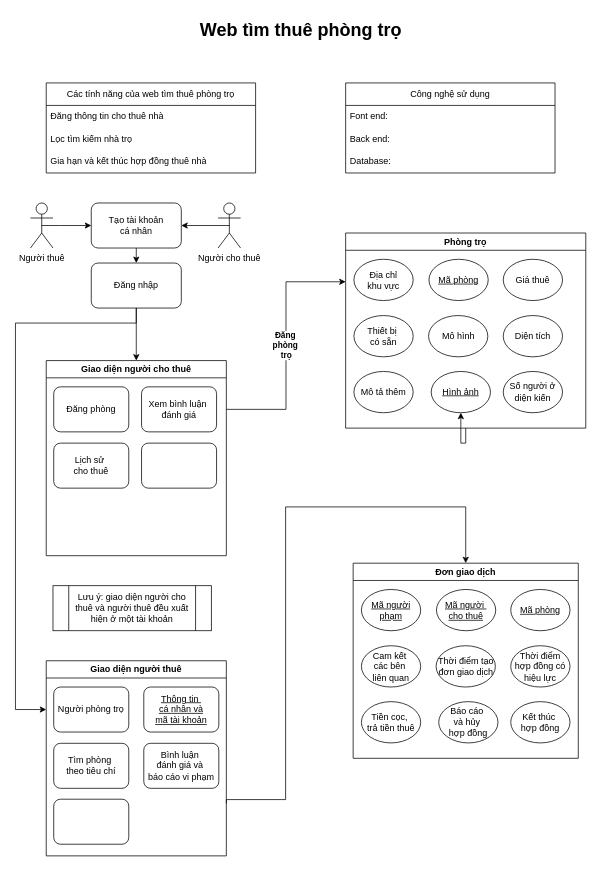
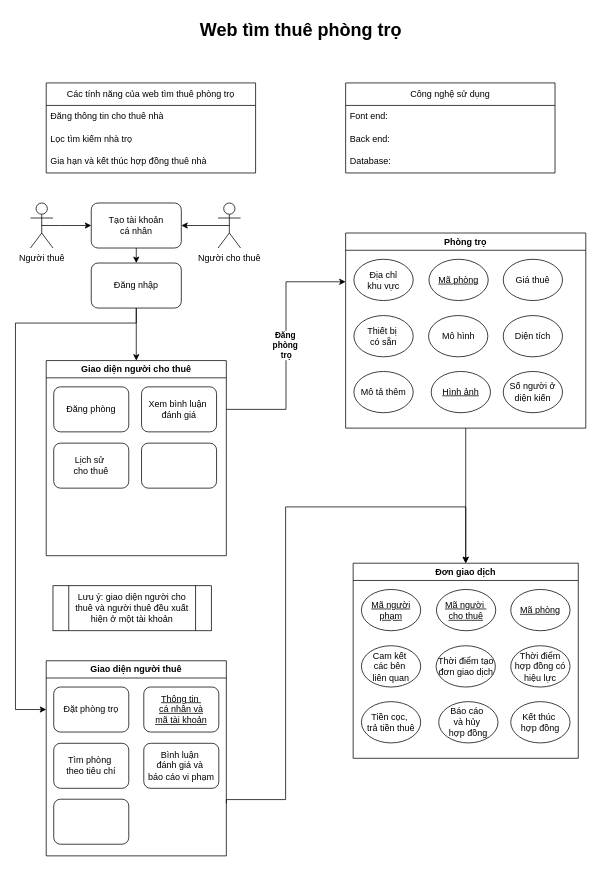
  <mxCell id="0" />
  <mxCell id="1" parent="0" />
  <mxCell id="2" style="edgeStyle=orthogonalEdgeStyle;rounded=0;orthogonalLoop=1;jettySize=auto;html=1;exitX=0.5;exitY=0.5;exitDx=0;exitDy=0;exitPerimeter=0;entryX=0;entryY=0.5;entryDx=0;entryDy=0;" edge="1" parent="1" source="3" target="27"><mxGeometry relative="1" as="geometry"><Array as="points"><mxPoint x="80" y="300" /><mxPoint x="80" y="300" /></Array></mxGeometry></mxCell>
  <mxCell id="3" value="Người thuê" style="shape=umlActor;verticalLabelPosition=bottom;verticalAlign=top;html=1;outlineConnect=0;" vertex="1" parent="1"><mxGeometry x="40" y="270" width="30" height="60" as="geometry" /></mxCell>
  <mxCell id="4" style="edgeStyle=orthogonalEdgeStyle;rounded=0;orthogonalLoop=1;jettySize=auto;html=1;exitX=0.5;exitY=0.5;exitDx=0;exitDy=0;exitPerimeter=0;entryX=1;entryY=0.5;entryDx=0;entryDy=0;" edge="1" parent="1" source="5" target="27"><mxGeometry relative="1" as="geometry"><mxPoint x="580" y="300" as="targetPoint" /><Array as="points" /></mxGeometry></mxCell>
  <mxCell id="5" value="Người cho thuê" style="shape=umlActor;verticalLabelPosition=bottom;verticalAlign=top;html=1;outlineConnect=0;" vertex="1" parent="1"><mxGeometry x="290" y="270" width="30" height="60" as="geometry" /></mxCell>
  <mxCell id="6" style="edgeStyle=orthogonalEdgeStyle;rounded=0;orthogonalLoop=1;jettySize=auto;html=1;exitX=0.5;exitY=1;exitDx=0;exitDy=0;entryX=0.5;entryY=0;entryDx=0;entryDy=0;" edge="1" parent="1" source="8" target="10"><mxGeometry relative="1" as="geometry" /></mxCell>
  <mxCell id="7" style="edgeStyle=orthogonalEdgeStyle;rounded=0;orthogonalLoop=1;jettySize=auto;html=1;exitX=0.5;exitY=1;exitDx=0;exitDy=0;entryX=0;entryY=0.25;entryDx=0;entryDy=0;" edge="1" parent="1" source="8" target="49"><mxGeometry relative="1" as="geometry"><Array as="points"><mxPoint x="181" y="430" /><mxPoint x="20" y="430" /><mxPoint x="20" y="945" /></Array></mxGeometry></mxCell>
  <mxCell id="8" value="Đăng nhập" style="rounded=1;whiteSpace=wrap;html=1;" vertex="1" parent="1"><mxGeometry x="121" y="350" width="120" height="60" as="geometry" /></mxCell>
  <mxCell id="9" value="&lt;b&gt;Đăng&amp;nbsp;&lt;/b&gt;&lt;div&gt;&lt;b&gt;phòng&amp;nbsp;&lt;/b&gt;&lt;/div&gt;&lt;div&gt;&lt;b&gt;trọ&lt;/b&gt;&lt;/div&gt;" style="edgeStyle=orthogonalEdgeStyle;rounded=0;orthogonalLoop=1;jettySize=auto;html=1;exitX=1;exitY=0.25;exitDx=0;exitDy=0;entryX=0;entryY=0.25;entryDx=0;entryDy=0;" edge="1" parent="1" source="10" target="16"><mxGeometry relative="1" as="geometry" /></mxCell>
  <mxCell id="10" value="Giao diện người cho thuê" style="swimlane;whiteSpace=wrap;html=1;" vertex="1" parent="1"><mxGeometry x="61" y="480" width="240" height="260" as="geometry"><mxRectangle x="600" y="545" width="180" height="30" as="alternateBounds" /></mxGeometry></mxCell>
  <mxCell id="11" value="Đăng phòng" style="rounded=1;whiteSpace=wrap;html=1;" vertex="1" parent="10"><mxGeometry x="10" y="35" width="100" height="60" as="geometry" /></mxCell>
  <mxCell id="12" value="Xem bình luận&amp;nbsp;&lt;div&gt;đánh giá&lt;/div&gt;" style="rounded=1;whiteSpace=wrap;html=1;" vertex="1" parent="10"><mxGeometry x="127" y="35" width="100" height="60" as="geometry" /></mxCell>
  <mxCell id="13" value="Lịch sử&amp;nbsp;&lt;div&gt;cho thuê&lt;/div&gt;" style="rounded=1;whiteSpace=wrap;html=1;" vertex="1" parent="10"><mxGeometry x="10" y="110" width="100" height="60" as="geometry" /></mxCell>
  <mxCell id="14" value="" style="rounded=1;whiteSpace=wrap;html=1;" vertex="1" parent="10"><mxGeometry x="127" y="110" width="100" height="60" as="geometry" /></mxCell>
- <mxCell id="15" style="edgeStyle=orthogonalEdgeStyle;rounded=0;orthogonalLoop=1;jettySize=auto;html=1;exitX=0.5;exitY=1;exitDx=0;exitDy=0;" edge="1" parent="1" source="16" target="23"><mxGeometry relative="1" as="geometry" /></mxCell>
+ <mxCell id="15" style="edgeStyle=orthogonalEdgeStyle;rounded=0;orthogonalLoop=1;jettySize=auto;html=1;exitX=0.5;exitY=1;exitDx=0;exitDy=0;entryX=0.5;entryY=0;entryDx=0;entryDy=0;" edge="1" parent="1" source="16" target="32"><mxGeometry relative="1" as="geometry" /></mxCell>
  <mxCell id="16" value="Phòng trọ" style="swimlane;whiteSpace=wrap;html=1;" vertex="1" parent="1"><mxGeometry x="460" y="310" width="320" height="260" as="geometry"><mxRectangle x="270" y="380" width="150" height="30" as="alternateBounds" /></mxGeometry></mxCell>
  <mxCell id="17" value="Địa chỉ&lt;div&gt;khu vực&lt;/div&gt;" style="ellipse;whiteSpace=wrap;html=1;" vertex="1" parent="16"><mxGeometry x="11" y="35" width="79" height="55" as="geometry" /></mxCell>
  <mxCell id="18" value="&lt;span style=&quot;text-decoration-line: underline;&quot;&gt;Mã phòng&lt;/span&gt;" style="ellipse;whiteSpace=wrap;html=1;" vertex="1" parent="16"><mxGeometry x="111" y="35" width="79" height="55" as="geometry" /></mxCell>
  <mxCell id="19" value="Thiết bị&amp;nbsp;&lt;div&gt;có sẵn&lt;/div&gt;" style="ellipse;whiteSpace=wrap;html=1;" vertex="1" parent="16"><mxGeometry x="11" y="110" width="79" height="55" as="geometry" /></mxCell>
  <mxCell id="20" value="Mô hình" style="ellipse;whiteSpace=wrap;html=1;" vertex="1" parent="16"><mxGeometry x="110.5" y="110" width="79" height="55" as="geometry" /></mxCell>
  <mxCell id="21" value="Giá thuê" style="ellipse;whiteSpace=wrap;html=1;" vertex="1" parent="16"><mxGeometry x="210" y="35" width="79" height="55" as="geometry" /></mxCell>
  <mxCell id="22" value="Diện tích" style="ellipse;whiteSpace=wrap;html=1;" vertex="1" parent="16"><mxGeometry x="210" y="110" width="79" height="55" as="geometry" /></mxCell>
  <mxCell id="23" value="Hình ảnh" style="ellipse;whiteSpace=wrap;html=1;fontStyle=4;strokeWidth=1;" vertex="1" parent="16"><mxGeometry x="114" y="184.5" width="79" height="55" as="geometry" /></mxCell>
  <mxCell id="24" value="Mô tả thêm" style="ellipse;whiteSpace=wrap;html=1;" vertex="1" parent="16"><mxGeometry x="11" y="184.5" width="79" height="55" as="geometry" /></mxCell>
  <mxCell id="25" value="Số người ở diện kiến" style="ellipse;whiteSpace=wrap;html=1;" vertex="1" parent="16"><mxGeometry x="210" y="184.5" width="79" height="55" as="geometry" /></mxCell>
  <mxCell id="26" style="edgeStyle=orthogonalEdgeStyle;rounded=0;orthogonalLoop=1;jettySize=auto;html=1;exitX=0.5;exitY=1;exitDx=0;exitDy=0;entryX=0.5;entryY=0;entryDx=0;entryDy=0;" edge="1" parent="1" source="27" target="8"><mxGeometry relative="1" as="geometry" /></mxCell>
  <mxCell id="27" value="Tạo tài khoản&lt;div&gt;cá nhân&lt;/div&gt;" style="rounded=1;whiteSpace=wrap;html=1;" vertex="1" parent="1"><mxGeometry x="121" y="270" width="120" height="60" as="geometry" /></mxCell>
  <mxCell id="28" value="Các tính năng của web tìm thuê phòng trọ" style="swimlane;fontStyle=0;childLayout=stackLayout;horizontal=1;startSize=30;horizontalStack=0;resizeParent=1;resizeParentMax=0;resizeLast=0;collapsible=1;marginBottom=0;whiteSpace=wrap;html=1;" vertex="1" parent="1"><mxGeometry x="61" y="110" width="279" height="120" as="geometry"><mxRectangle x="280" y="40" width="260" height="30" as="alternateBounds" /></mxGeometry></mxCell>
  <mxCell id="29" value="Đăng thông tin cho thuê nhà" style="text;strokeColor=none;fillColor=none;align=left;verticalAlign=middle;spacingLeft=4;spacingRight=4;overflow=hidden;points=[[0,0.5],[1,0.5]];portConstraint=eastwest;rotatable=0;whiteSpace=wrap;html=1;" vertex="1" parent="28"><mxGeometry y="30" width="279" height="30" as="geometry" /></mxCell>
  <mxCell id="30" value="Lọc tìm kiếm nhà trọ&amp;nbsp;" style="text;strokeColor=none;fillColor=none;align=left;verticalAlign=middle;spacingLeft=4;spacingRight=4;overflow=hidden;points=[[0,0.5],[1,0.5]];portConstraint=eastwest;rotatable=0;whiteSpace=wrap;html=1;" vertex="1" parent="28"><mxGeometry y="60" width="279" height="30" as="geometry" /></mxCell>
  <mxCell id="31" value="Gia hạn và kết thúc hợp đồng thuê nhà" style="text;strokeColor=none;fillColor=none;align=left;verticalAlign=middle;spacingLeft=4;spacingRight=4;overflow=hidden;points=[[0,0.5],[1,0.5]];portConstraint=eastwest;rotatable=0;whiteSpace=wrap;html=1;" vertex="1" parent="28"><mxGeometry y="90" width="279" height="30" as="geometry" /></mxCell>
  <mxCell id="32" value="Đơn giao dịch" style="swimlane;whiteSpace=wrap;html=1;" vertex="1" parent="1"><mxGeometry x="470" y="750" width="300" height="260" as="geometry"><mxRectangle x="270" y="770" width="150" height="30" as="alternateBounds" /></mxGeometry></mxCell>
  <mxCell id="33" value="Mã người phạm" style="ellipse;whiteSpace=wrap;html=1;fontStyle=4" vertex="1" parent="32"><mxGeometry x="11" y="35" width="79" height="55" as="geometry" /></mxCell>
  <mxCell id="34" value="Mã người&amp;nbsp;&lt;div&gt;cho thuê&lt;/div&gt;" style="ellipse;whiteSpace=wrap;html=1;fontStyle=4" vertex="1" parent="32"><mxGeometry x="111" y="35" width="79" height="55" as="geometry" /></mxCell>
  <mxCell id="35" value="Cam kết&amp;nbsp;&lt;div&gt;các bên&amp;nbsp;&lt;/div&gt;&lt;div&gt;liên quan&lt;/div&gt;" style="ellipse;whiteSpace=wrap;html=1;" vertex="1" parent="32"><mxGeometry x="11" y="110" width="79" height="55" as="geometry" /></mxCell>
  <mxCell id="36" value="Thời điểm tạo đơn giao dịch" style="ellipse;whiteSpace=wrap;html=1;" vertex="1" parent="32"><mxGeometry x="110.5" y="110" width="79" height="55" as="geometry" /></mxCell>
  <mxCell id="37" value="Mã phòng" style="ellipse;whiteSpace=wrap;html=1;fontStyle=4" vertex="1" parent="32"><mxGeometry x="210" y="35" width="79" height="55" as="geometry" /></mxCell>
  <mxCell id="38" value="Thời điểm hợp đồng có hiệu lực" style="ellipse;whiteSpace=wrap;html=1;" vertex="1" parent="32"><mxGeometry x="210" y="110" width="79" height="55" as="geometry" /></mxCell>
  <mxCell id="39" value="Báo cáo&amp;nbsp;&lt;div&gt;và hủy&amp;nbsp;&lt;/div&gt;&lt;div&gt;hợp đồng&lt;/div&gt;" style="ellipse;whiteSpace=wrap;html=1;fontStyle=0;strokeWidth=1;" vertex="1" parent="32"><mxGeometry x="114" y="184.5" width="79" height="55" as="geometry" /></mxCell>
  <mxCell id="40" value="Tiền cọc,&amp;nbsp;&lt;div&gt;trả&amp;nbsp;&lt;span style=&quot;background-color: initial;&quot;&gt;tiền thuê&lt;/span&gt;&lt;/div&gt;" style="ellipse;whiteSpace=wrap;html=1;" vertex="1" parent="32"><mxGeometry x="11" y="184.5" width="79" height="55" as="geometry" /></mxCell>
  <mxCell id="41" value="Kết thúc&amp;nbsp;&lt;div&gt;hợp đồng&lt;/div&gt;" style="ellipse;whiteSpace=wrap;html=1;" vertex="1" parent="32"><mxGeometry x="210" y="184.5" width="79" height="55" as="geometry" /></mxCell>
  <mxCell id="42" value="Lưu ý: giao diện người cho thuê và người thuê đều xuất hiện ở một tài khoản" style="shape=process;whiteSpace=wrap;html=1;backgroundOutline=1;" vertex="1" parent="1"><mxGeometry x="70" y="780" width="211" height="60" as="geometry" /></mxCell>
  <mxCell id="43" value="Công nghệ sử dụng" style="swimlane;fontStyle=0;childLayout=stackLayout;horizontal=1;startSize=30;horizontalStack=0;resizeParent=1;resizeParentMax=0;resizeLast=0;collapsible=1;marginBottom=0;whiteSpace=wrap;html=1;" vertex="1" parent="1"><mxGeometry x="460" y="110" width="279" height="120" as="geometry" /></mxCell>
  <mxCell id="44" value="Font end:&amp;nbsp;" style="text;strokeColor=none;fillColor=none;align=left;verticalAlign=middle;spacingLeft=4;spacingRight=4;overflow=hidden;points=[[0,0.5],[1,0.5]];portConstraint=eastwest;rotatable=0;whiteSpace=wrap;html=1;" vertex="1" parent="43"><mxGeometry y="30" width="279" height="30" as="geometry" /></mxCell>
  <mxCell id="45" value="Back end:" style="text;strokeColor=none;fillColor=none;align=left;verticalAlign=middle;spacingLeft=4;spacingRight=4;overflow=hidden;points=[[0,0.5],[1,0.5]];portConstraint=eastwest;rotatable=0;whiteSpace=wrap;html=1;" vertex="1" parent="43"><mxGeometry y="60" width="279" height="30" as="geometry" /></mxCell>
  <mxCell id="46" value="Database:&amp;nbsp;" style="text;strokeColor=none;fillColor=none;align=left;verticalAlign=middle;spacingLeft=4;spacingRight=4;overflow=hidden;points=[[0,0.5],[1,0.5]];portConstraint=eastwest;rotatable=0;whiteSpace=wrap;html=1;" vertex="1" parent="43"><mxGeometry y="90" width="279" height="30" as="geometry" /></mxCell>
  <mxCell id="47" value="Web tìm thuê phòng trọ" style="text;strokeColor=none;fillColor=none;html=1;fontSize=24;fontStyle=1;verticalAlign=middle;align=center;" vertex="1" parent="1"><mxGeometry x="350" y="20" width="100" height="40" as="geometry" /></mxCell>
  <mxCell id="48" style="edgeStyle=orthogonalEdgeStyle;rounded=0;orthogonalLoop=1;jettySize=auto;html=1;exitX=1;exitY=0.75;exitDx=0;exitDy=0;entryX=0.5;entryY=0;entryDx=0;entryDy=0;" edge="1" parent="1" target="32"><mxGeometry relative="1" as="geometry"><mxPoint x="301" y="1070" as="sourcePoint" /><mxPoint x="620" y="745" as="targetPoint" /><Array as="points"><mxPoint x="301" y="1065" /><mxPoint x="380" y="1065" /><mxPoint x="380" y="675" /><mxPoint x="620" y="675" /></Array></mxGeometry></mxCell>
  <mxCell id="49" value="Giao diện người thuê" style="swimlane;whiteSpace=wrap;html=1;" vertex="1" parent="1"><mxGeometry x="61" y="880" width="240" height="260" as="geometry"><mxRectangle y="545" width="150" height="30" as="alternateBounds" /></mxGeometry></mxCell>
- <mxCell id="50" value="Người phòng trọ" style="rounded=1;whiteSpace=wrap;html=1;" vertex="1" parent="49"><mxGeometry x="10" y="35" width="100" height="60" as="geometry" /></mxCell>
+ <mxCell id="50" value="Đặt phòng trọ" style="rounded=1;whiteSpace=wrap;html=1;" vertex="1" parent="49"><mxGeometry x="10" y="35" width="100" height="60" as="geometry" /></mxCell>
  <mxCell id="51" value="&lt;u&gt;Thông tin&amp;nbsp;&lt;br&gt;&lt;/u&gt;&lt;div&gt;&lt;u&gt;&lt;span style=&quot;color: rgba(0, 0, 0, 0); font-family: monospace; font-size: 0px; text-align: start; text-wrap: nowrap; background-color: initial;&quot;&gt;%3CmxGraphModel%3E%3Croot%3E%3CmxCell%20id%3D%220%22%2F%3E%3CmxCell%20id%3D%221%22%20parent%3D%220%22%2F%3E%3CmxCell%20id%3D%222%22%20value%3D%22L%E1%BB%8Bch%20s%E1%BB%AD%26amp%3Bnbsp%3B%26lt%3Bdiv%26gt%3Bmua%20b%C3%A1n%26lt%3B%2Fdiv%26gt%3B%22%20style%3D%22rounded%3D1%3BwhiteSpace%3Dwrap%3Bhtml%3D1%3B%22%20vertex%3D%221%22%20parent%3D%221%22%3E%3CmxGeometry%20x%3D%2214%22%20y%3D%22510%22%20width%3D%22100%22%20height%3D%2260%22%20as%3D%22geometry%22%2F%3E%3C%2FmxCell%3E%3C%2Froot%3E%3C%2FmxGraphModel%3E&lt;/span&gt;cá nhân và&lt;/u&gt;&lt;/div&gt;&lt;div&gt;&lt;u&gt;mã tài khoản&lt;/u&gt;&lt;/div&gt;" style="rounded=1;whiteSpace=wrap;html=1;" vertex="1" parent="49"><mxGeometry x="130" y="35" width="100" height="60" as="geometry" /></mxCell>
  <mxCell id="52" value="Tìm phòng&amp;nbsp;&lt;div&gt;theo tiêu chí&lt;/div&gt;" style="rounded=1;whiteSpace=wrap;html=1;" vertex="1" parent="49"><mxGeometry x="10" y="110" width="100" height="60" as="geometry" /></mxCell>
  <mxCell id="53" value="Bình luận&amp;nbsp;&lt;div&gt;đánh giá và&amp;nbsp;&lt;/div&gt;&lt;div&gt;báo cáo vi phạm&lt;/div&gt;" style="rounded=1;whiteSpace=wrap;html=1;" vertex="1" parent="49"><mxGeometry x="130" y="110" width="100" height="60" as="geometry" /></mxCell>
  <mxCell id="54" value="" style="rounded=1;whiteSpace=wrap;html=1;" vertex="1" parent="49"><mxGeometry x="10" y="184.5" width="100" height="60" as="geometry" /></mxCell>
